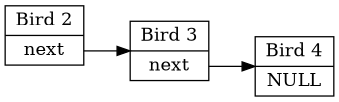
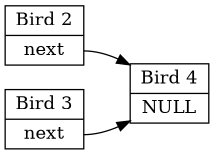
  digraph {
    rankdir=LR
    node [shape=record]
    edge [tailport=f7]
    n1 [label="Bird 2|<f7>next"]
    n2 [label="Bird 3|<f7>next"]
    n3 [label="Bird 4 |<f7>NULL"]
-   n1 -> n2
+   n1 -> n3
    n2 -> n3
  }
